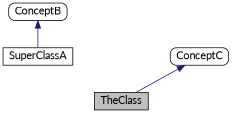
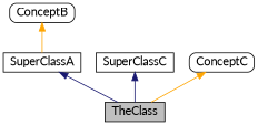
  digraph {
    fontname=Lato
    rankdir=BT
    node [fontcolor=black fontname=Lato shape=box]
    edge [color=orange fontname=Lato]
    SuperClassA [height=0.2 width=0.4]
    ConceptB [height=0.2 style=rounded width=0.4]
    TheClass [fillcolor=grey75 height=0.2 style=filled width=0.4]
+   SuperClassC [height=0.2 width=0.4]
    ConceptC [height=0.2 style=rounded width=0.4]
-   SuperClassA -> ConceptB [color=midnightblue height=0.2 width=0.4]
-   TheClass -> ConceptC [color=midnightblue height=0.2 width=0.4]
+   SuperClassA -> ConceptB [height=0.2 width=0.4]
+   TheClass -> SuperClassA [color=midnightblue height=0.2 width=0.4]
+   TheClass -> SuperClassC [color=midnightblue height=0.2 width=0.4]
+   TheClass -> ConceptC [height=0.2 width=0.4]
  }
